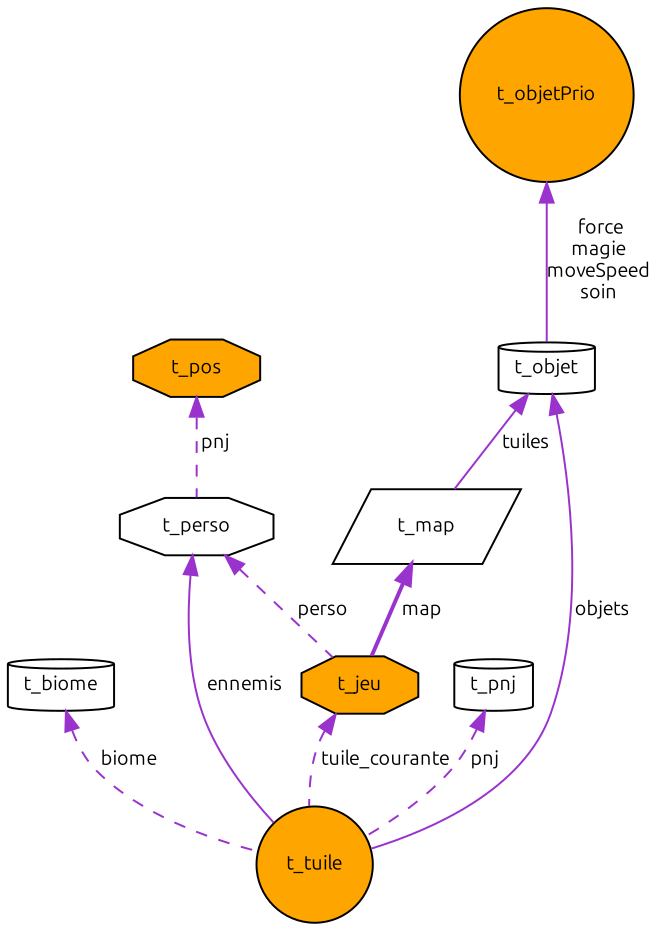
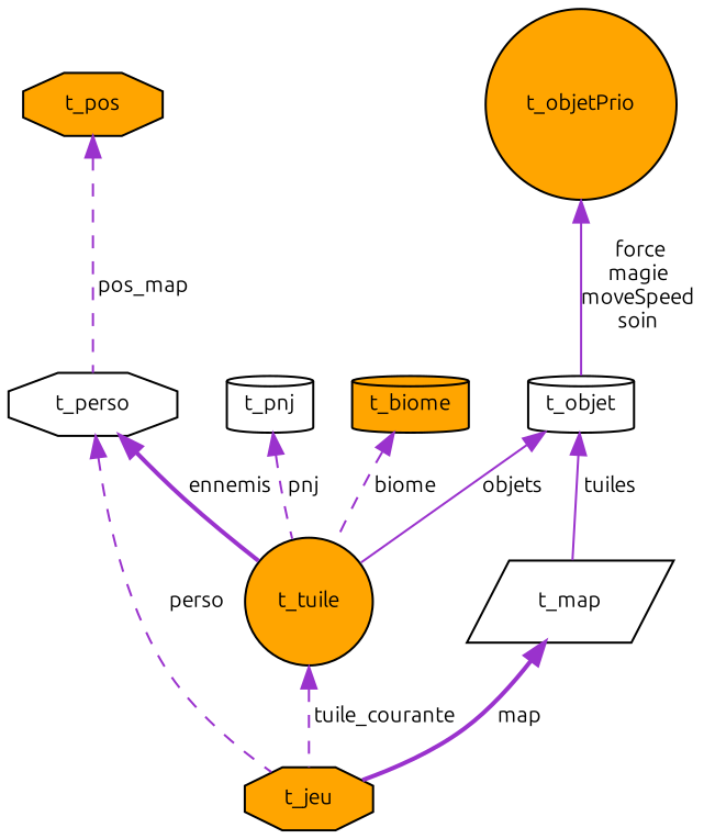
  digraph {
    fontname=Ubuntu
    node [color=black fillcolor=orange fontname=Ubuntu fontsize=10 shape=octagon style=filled]
    edge [color=darkorchid3 dir=back fontname=Ubuntu fontsize=10 labelfontname=Helvetica labelfontsize=10 style=dashed]
    n1 [fontcolor=black height=0.2 label=t_jeu width=0.4]
    n2 [height=0.2 label=t_tuile shape=circle width=0.4]
    n3 [fillcolor=white height=0.2 label=t_map shape=parallelogram width=0.4]
-   n4 [fillcolor=white height=0.2 label=t_biome shape=cylinder width=0.4]
+   n4 [height=0.2 label=t_biome shape=cylinder width=0.4]
    n5 [fillcolor=white height=0.2 label=t_perso width=0.4]
    n6 [height=0.2 label=t_pos width=0.4]
    n7 [fillcolor=white height=0.2 label=t_pnj shape=cylinder width=0.4]
    n8 [fillcolor=white height=0.2 label=t_objet shape=cylinder width=0.4]
    n9 [height=0.2 label=t_objetPrio shape=circle width=0.4]
-   n1 -> n2 [label=" tuile_courante"]
+   n2 -> n1 [label=" tuile_courante"]
    n3 -> n1 [label=" map" style=bold]
    n4 -> n2 [label=" biome"]
    n5 -> n1 [label=" perso"]
-   n5 -> n2 [label=" ennemis" style=solid]
-   n6 -> n5 [label=" pnj"]
+   n5 -> n2 [label=" ennemis" style=bold]
+   n6 -> n5 [label=" pos_map"]
    n7 -> n2 [label=" pnj"]
    n8 -> n2 [label=" objets" style=solid]
    n8 -> n3 [label=" tuiles" style=solid]
    n9 -> n8 [label=" force\nmagie\nmoveSpeed\nsoin" style=solid]
  }
